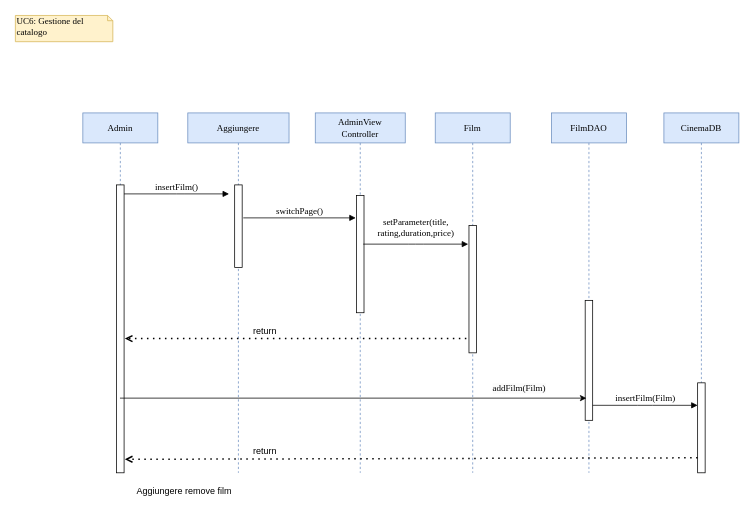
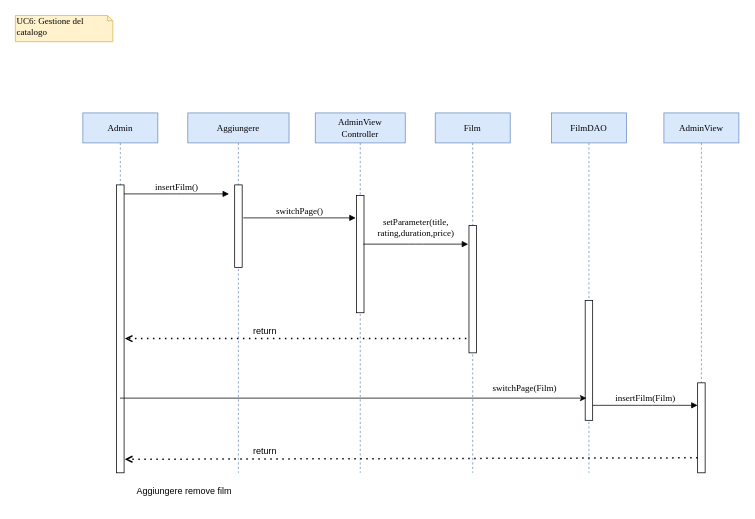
  <mxCell id="0" />
  <mxCell id="1" parent="0" />
  <mxCell id="2" value="Aggiungere" style="shape=umlLifeline;perimeter=lifelinePerimeter;whiteSpace=wrap;html=1;container=1;collapsible=0;recursiveResize=0;outlineConnect=0;rounded=0;shadow=0;comic=0;labelBackgroundColor=none;strokeWidth=1;fontFamily=Verdana;fontSize=12;align=center;fillColor=#dae8fc;strokeColor=#6c8ebf;" parent="1" vertex="1"><mxGeometry x="250" y="150" width="135" height="480" as="geometry" /></mxCell>
  <mxCell id="3" value="" style="html=1;points=[];perimeter=orthogonalPerimeter;rounded=0;shadow=0;comic=0;labelBackgroundColor=none;strokeWidth=1;fontFamily=Verdana;fontSize=12;align=center;" parent="2" vertex="1"><mxGeometry x="62.5" y="96" width="10" height="110" as="geometry" /></mxCell>
  <mxCell id="4" value="" style="endArrow=open;dashed=1;html=1;dashPattern=1 3;strokeWidth=2;rounded=0;endFill=0;" parent="2" source="18" edge="1"><mxGeometry width="50" height="50" relative="1" as="geometry"><mxPoint x="222.2" y="298.885" as="sourcePoint" /><mxPoint x="-84" y="301" as="targetPoint" /></mxGeometry></mxCell>
  <mxCell id="5" value="return" style="text;html=1;strokeColor=none;fillColor=none;align=center;verticalAlign=middle;whiteSpace=wrap;rounded=0;" parent="2" vertex="1"><mxGeometry x="72.5" y="276" width="60" height="30" as="geometry" /></mxCell>
  <mxCell id="6" value="Admin" style="shape=umlLifeline;perimeter=lifelinePerimeter;whiteSpace=wrap;html=1;container=1;collapsible=0;recursiveResize=0;outlineConnect=0;rounded=0;shadow=0;comic=0;labelBackgroundColor=none;strokeWidth=1;fontFamily=Verdana;fontSize=12;align=center;glass=0;fillColor=#dae8fc;strokeColor=#6c8ebf;" parent="1" vertex="1"><mxGeometry x="110" y="150" width="100" height="480" as="geometry" /></mxCell>
  <mxCell id="7" value="" style="html=1;points=[];perimeter=orthogonalPerimeter;rounded=0;shadow=0;comic=0;labelBackgroundColor=none;strokeWidth=1;fontFamily=Verdana;fontSize=12;align=center;" parent="6" vertex="1"><mxGeometry x="45" y="96" width="10" height="384" as="geometry" /></mxCell>
  <mxCell id="8" value="insertFilm()" style="html=1;verticalAlign=bottom;endArrow=block;entryX=0;entryY=0;labelBackgroundColor=none;fontFamily=Verdana;fontSize=12;edgeStyle=elbowEdgeStyle;elbow=vertical;" parent="1" edge="1"><mxGeometry relative="1" as="geometry"><mxPoint x="165" y="258" as="sourcePoint" /><mxPoint x="305" y="258" as="targetPoint" /></mxGeometry></mxCell>
  <mxCell id="9" value="UC6: Gestione del catalogo" style="shape=note;whiteSpace=wrap;html=1;size=7;verticalAlign=top;align=left;spacingTop=-6;rounded=0;shadow=0;comic=0;labelBackgroundColor=none;strokeWidth=1;fontFamily=Verdana;fontSize=12;fillColor=#fff2cc;strokeColor=#d6b656;" parent="1" vertex="1"><mxGeometry x="20" y="20" width="130" height="35" as="geometry" /></mxCell>
  <mxCell id="10" value="FilmDAO" style="shape=umlLifeline;perimeter=lifelinePerimeter;whiteSpace=wrap;html=1;container=1;collapsible=0;recursiveResize=0;outlineConnect=0;rounded=0;shadow=0;comic=0;labelBackgroundColor=none;strokeWidth=1;fontFamily=Verdana;fontSize=12;align=center;fillColor=#dae8fc;strokeColor=#6c8ebf;" parent="1" vertex="1"><mxGeometry x="735" y="150" width="100" height="480" as="geometry" /></mxCell>
  <mxCell id="11" value="" style="html=1;points=[];perimeter=orthogonalPerimeter;rounded=0;shadow=0;comic=0;labelBackgroundColor=none;strokeWidth=1;fontFamily=Verdana;fontSize=12;align=center;" parent="10" vertex="1"><mxGeometry x="45" y="250" width="10" height="160" as="geometry" /></mxCell>
- <mxCell id="12" value="CinemaDB" style="shape=umlLifeline;perimeter=lifelinePerimeter;whiteSpace=wrap;html=1;container=1;collapsible=0;recursiveResize=0;outlineConnect=0;rounded=0;shadow=0;comic=0;labelBackgroundColor=none;strokeWidth=1;fontFamily=Verdana;fontSize=12;align=center;fillColor=#dae8fc;strokeColor=#6c8ebf;" parent="1" vertex="1"><mxGeometry x="885" y="150" width="100" height="480" as="geometry" /></mxCell>
+ <mxCell id="12" value="AdminView" style="shape=umlLifeline;perimeter=lifelinePerimeter;whiteSpace=wrap;html=1;container=1;collapsible=0;recursiveResize=0;outlineConnect=0;rounded=0;shadow=0;comic=0;labelBackgroundColor=none;strokeWidth=1;fontFamily=Verdana;fontSize=12;align=center;fillColor=#dae8fc;strokeColor=#6c8ebf;" parent="1" vertex="1"><mxGeometry x="885" y="150" width="100" height="480" as="geometry" /></mxCell>
  <mxCell id="13" value="" style="html=1;points=[];perimeter=orthogonalPerimeter;rounded=0;shadow=0;comic=0;labelBackgroundColor=none;strokeWidth=1;fontFamily=Verdana;fontSize=12;align=center;" parent="12" vertex="1"><mxGeometry x="45" y="360" width="10" height="120" as="geometry" /></mxCell>
  <mxCell id="14" value="insertFilm(Film)" style="html=1;verticalAlign=bottom;endArrow=block;entryX=0;entryY=0;labelBackgroundColor=none;fontFamily=Verdana;fontSize=12;edgeStyle=elbowEdgeStyle;elbow=horizontal;" parent="12" edge="1"><mxGeometry relative="1" as="geometry"><mxPoint x="-95" y="390" as="sourcePoint" /><mxPoint x="45" y="390" as="targetPoint" /></mxGeometry></mxCell>
  <mxCell id="15" value="AdminView&lt;br&gt;Controller" style="shape=umlLifeline;perimeter=lifelinePerimeter;whiteSpace=wrap;html=1;container=1;collapsible=0;recursiveResize=0;outlineConnect=0;rounded=0;shadow=0;comic=0;labelBackgroundColor=none;strokeWidth=1;fontFamily=Verdana;fontSize=12;align=center;fillColor=#dae8fc;strokeColor=#6c8ebf;" parent="1" vertex="1"><mxGeometry x="420" y="150" width="120" height="480" as="geometry" /></mxCell>
  <mxCell id="16" value="" style="html=1;points=[];perimeter=orthogonalPerimeter;rounded=0;shadow=0;comic=0;labelBackgroundColor=none;strokeWidth=1;fontFamily=Verdana;fontSize=12;align=center;" parent="15" vertex="1"><mxGeometry x="55" y="110" width="10" height="156.5" as="geometry" /></mxCell>
  <mxCell id="17" value="switchPage()" style="html=1;verticalAlign=bottom;endArrow=block;labelBackgroundColor=none;fontFamily=Verdana;fontSize=12;edgeStyle=elbowEdgeStyle;elbow=horizontal;" parent="1" edge="1"><mxGeometry relative="1" as="geometry"><mxPoint x="324" y="290" as="sourcePoint" /><mxPoint x="474" y="290" as="targetPoint" /></mxGeometry></mxCell>
  <mxCell id="18" value="Film" style="shape=umlLifeline;perimeter=lifelinePerimeter;whiteSpace=wrap;html=1;container=1;collapsible=0;recursiveResize=0;outlineConnect=0;rounded=0;shadow=0;comic=0;labelBackgroundColor=none;strokeWidth=1;fontFamily=Verdana;fontSize=12;align=center;fillColor=#dae8fc;strokeColor=#6c8ebf;" parent="1" vertex="1"><mxGeometry x="580" y="150" width="100" height="480" as="geometry" /></mxCell>
  <mxCell id="19" value="" style="html=1;points=[];perimeter=orthogonalPerimeter;rounded=0;shadow=0;comic=0;labelBackgroundColor=none;strokeWidth=1;fontFamily=Verdana;fontSize=12;align=center;" parent="18" vertex="1"><mxGeometry x="45" y="150" width="10" height="170" as="geometry" /></mxCell>
  <mxCell id="20" value="setParameter(title,&lt;br&gt;rating,duration,price)" style="html=1;verticalAlign=bottom;endArrow=block;entryX=0;entryY=0;labelBackgroundColor=none;fontFamily=Verdana;fontSize=12;edgeStyle=elbowEdgeStyle;elbow=vertical;" parent="1" edge="1"><mxGeometry y="5" relative="1" as="geometry"><mxPoint x="484" y="325" as="sourcePoint" /><mxPoint x="624" y="325" as="targetPoint" /><mxPoint as="offset" /></mxGeometry></mxCell>
  <mxCell id="21" value="" style="endArrow=open;dashed=1;html=1;dashPattern=1 3;strokeWidth=2;rounded=0;endFill=0;" parent="1" edge="1"><mxGeometry width="50" height="50" relative="1" as="geometry"><mxPoint x="930" y="610" as="sourcePoint" /><mxPoint x="166" y="612" as="targetPoint" /></mxGeometry></mxCell>
  <mxCell id="22" value="return" style="text;html=1;strokeColor=none;fillColor=none;align=center;verticalAlign=middle;whiteSpace=wrap;rounded=0;" parent="1" vertex="1"><mxGeometry x="322.5" y="587" width="60" height="30" as="geometry" /></mxCell>
  <mxCell id="23" value="" style="endArrow=classic;html=1;rounded=0;entryX=0.16;entryY=0.815;entryDx=0;entryDy=0;entryPerimeter=0;" parent="1" source="6" target="11" edge="1"><mxGeometry width="50" height="50" relative="1" as="geometry"><mxPoint x="312.5" y="510" as="sourcePoint" /><mxPoint x="445.5" y="510" as="targetPoint" /></mxGeometry></mxCell>
- <mxCell id="24" value="&lt;span style=&quot;color: rgb(0, 0, 0); font-family: Verdana; font-size: 12px; font-style: normal; font-variant-ligatures: normal; font-variant-caps: normal; font-weight: 400; letter-spacing: normal; orphans: 2; text-align: center; text-indent: 0px; text-transform: none; widows: 2; word-spacing: 0px; -webkit-text-stroke-width: 0px; background-color: rgb(251, 251, 251); text-decoration-thickness: initial; text-decoration-style: initial; text-decoration-color: initial; float: none; display: inline !important;&quot;&gt;addFilm(Film)&lt;/span&gt;" style="text;whiteSpace=wrap;html=1;" parent="1" vertex="1"><mxGeometry x="655" y="504" width="130" height="40" as="geometry" /></mxCell>
+ <mxCell id="24" value="&lt;span style=&quot;color: rgb(0, 0, 0); font-family: Verdana; font-size: 12px; font-style: normal; font-variant-ligatures: normal; font-variant-caps: normal; font-weight: 400; letter-spacing: normal; orphans: 2; text-align: center; text-indent: 0px; text-transform: none; widows: 2; word-spacing: 0px; -webkit-text-stroke-width: 0px; background-color: rgb(251, 251, 251); text-decoration-thickness: initial; text-decoration-style: initial; text-decoration-color: initial; float: none; display: inline !important;&quot;&gt;switchPage(Film)&lt;/span&gt;" style="text;whiteSpace=wrap;html=1;" parent="1" vertex="1"><mxGeometry x="655" y="504" width="130" height="40" as="geometry" /></mxCell>
  <mxCell id="25" value="Aggiungere remove film" style="text;html=1;align=center;verticalAlign=middle;resizable=0;points=[];autosize=1;strokeColor=none;fillColor=none;" vertex="1" parent="1"><mxGeometry x="170" y="640" width="150" height="30" as="geometry" /></mxCell>
